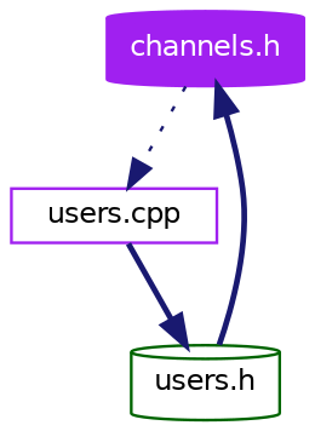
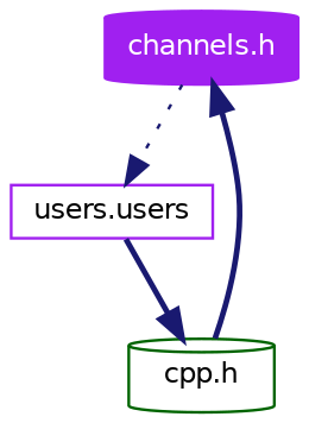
  digraph {
    node [color=purple fontname=Helvetica fontsize=10 shape=cylinder]
    edge [color=midnightblue fontname=Helvetica fontsize=10 style=bold]
    n1 [fontcolor=white height=0.2 label="channels.h" style=filled width=0.4]
-   n2 [height=0.2 label="users.cpp" shape=box width=0.4]
-   n3 [color=darkgreen height=0.2 label="users.h" width=0.4]
+   n2 [height=0.2 label="users.users" shape=box width=0.4]
+   n3 [color=darkgreen height=0.2 label="cpp.h" width=0.4]
    n1 -> n2 [style=dotted]
    n2 -> n3
    n3 -> n1
  }
